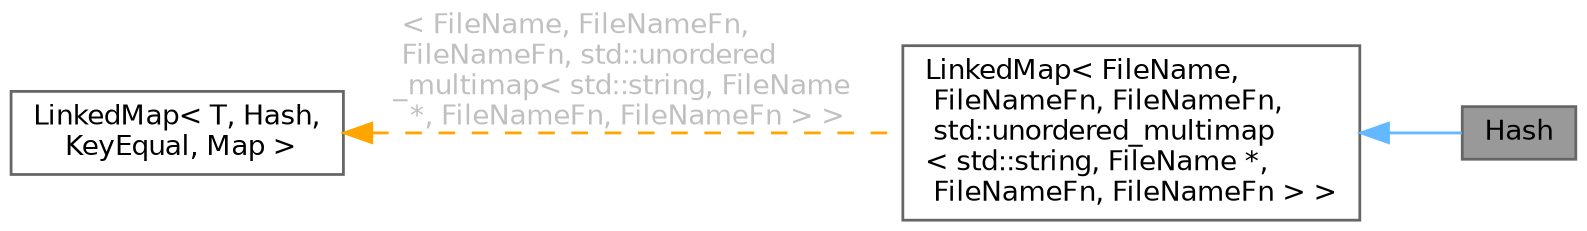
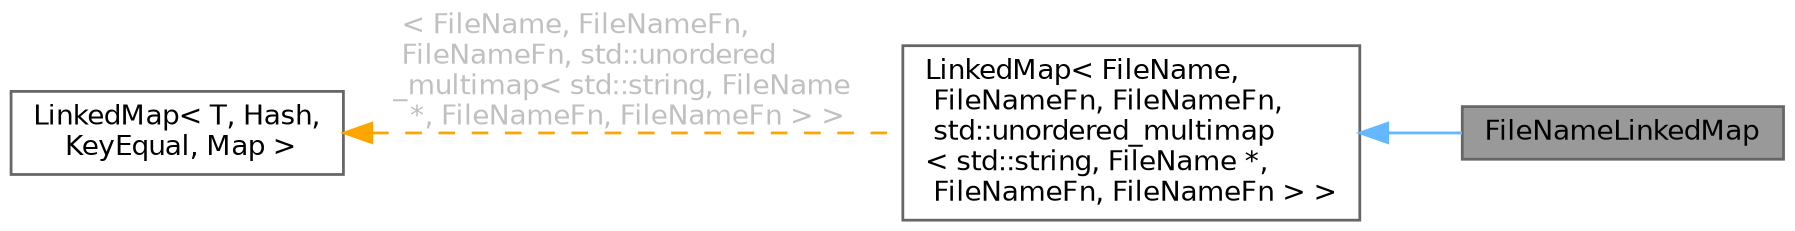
  digraph {
    rankdir=LR
    node [color=gray40 fillcolor=white fontname=Helvetica fontsize=10 shape=box style=filled]
    edge [dir=back fontname=Helvetica fontsize=10 labelfontname=Helvetica labelfontsize=10]
-   n1 [fillcolor=grey60 fontcolor=black height=0.2 label=Hash width=0.4]
+   n1 [fillcolor=grey60 fontcolor=black height=0.2 label=FileNameLinkedMap width=0.4]
    n2 [height=0.2 label="LinkedMap\< FileName,\l FileNameFn, FileNameFn,\l std::unordered_multimap\l\< std::string, FileName *,\l FileNameFn, FileNameFn \> \>" width=0.4]
    n3 [height=0.2 label="LinkedMap\< T, Hash,\l KeyEqual, Map \>" width=0.4]
    n2 -> n1 [color=steelblue1 style=solid]
    n3 -> n2 [color=orange fontcolor=grey label=" \< FileName, FileNameFn,\l FileNameFn, std::unordered\l_multimap\< std::string, FileName\l *, FileNameFn, FileNameFn \> \>" style=dashed]
  }
